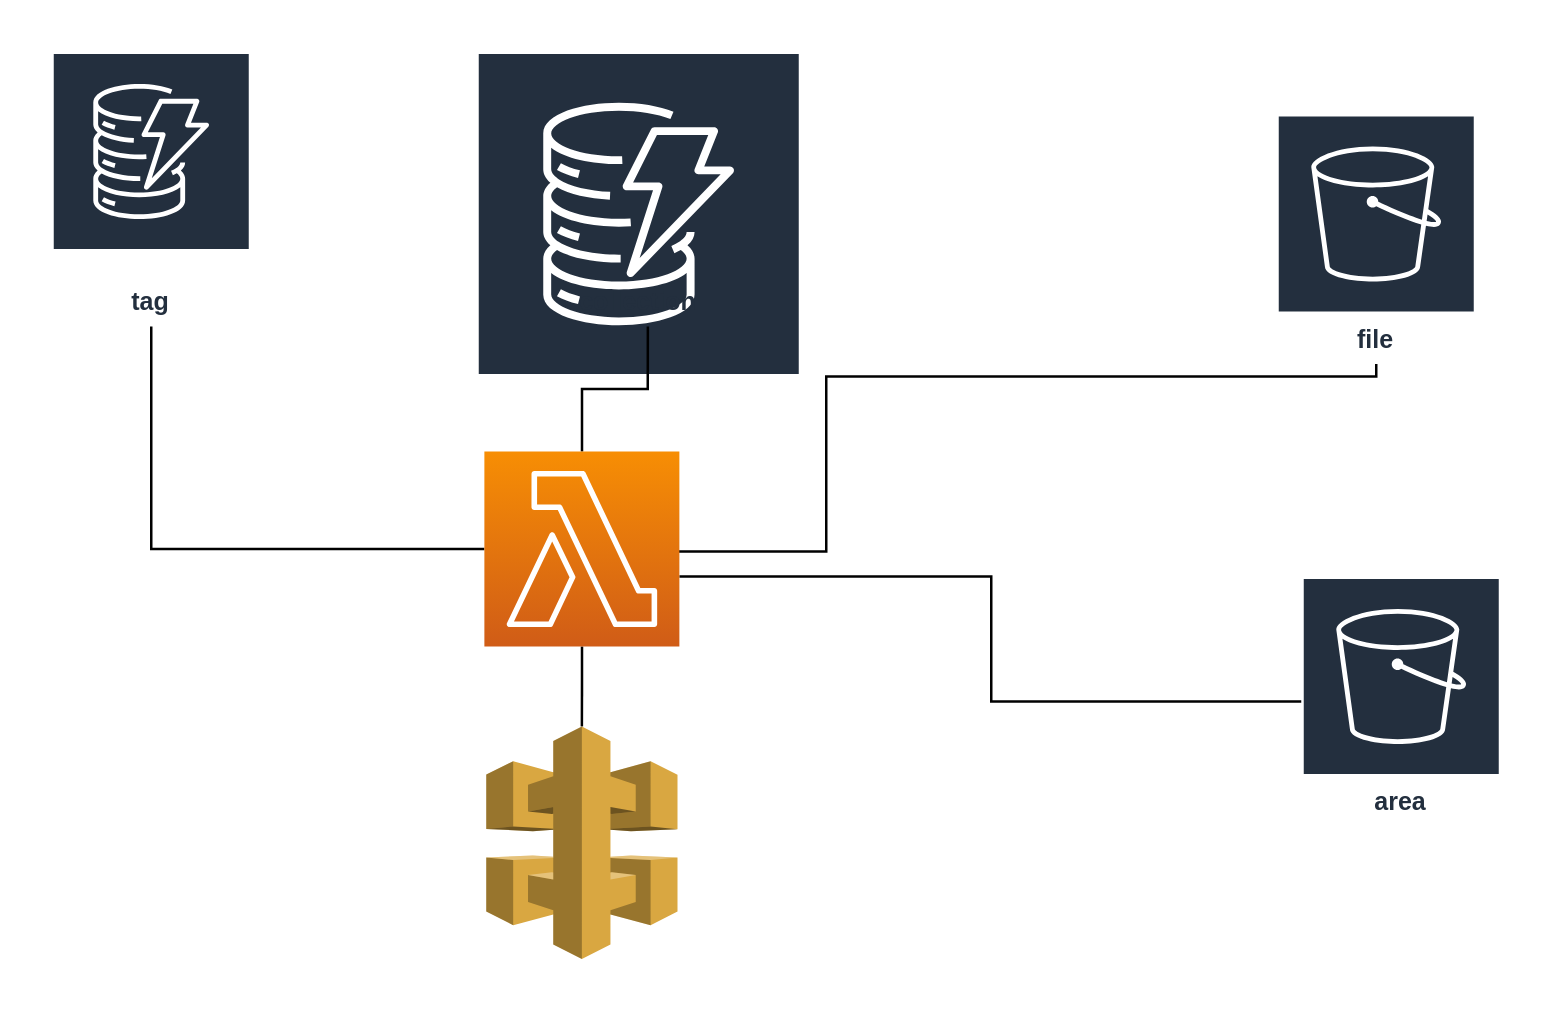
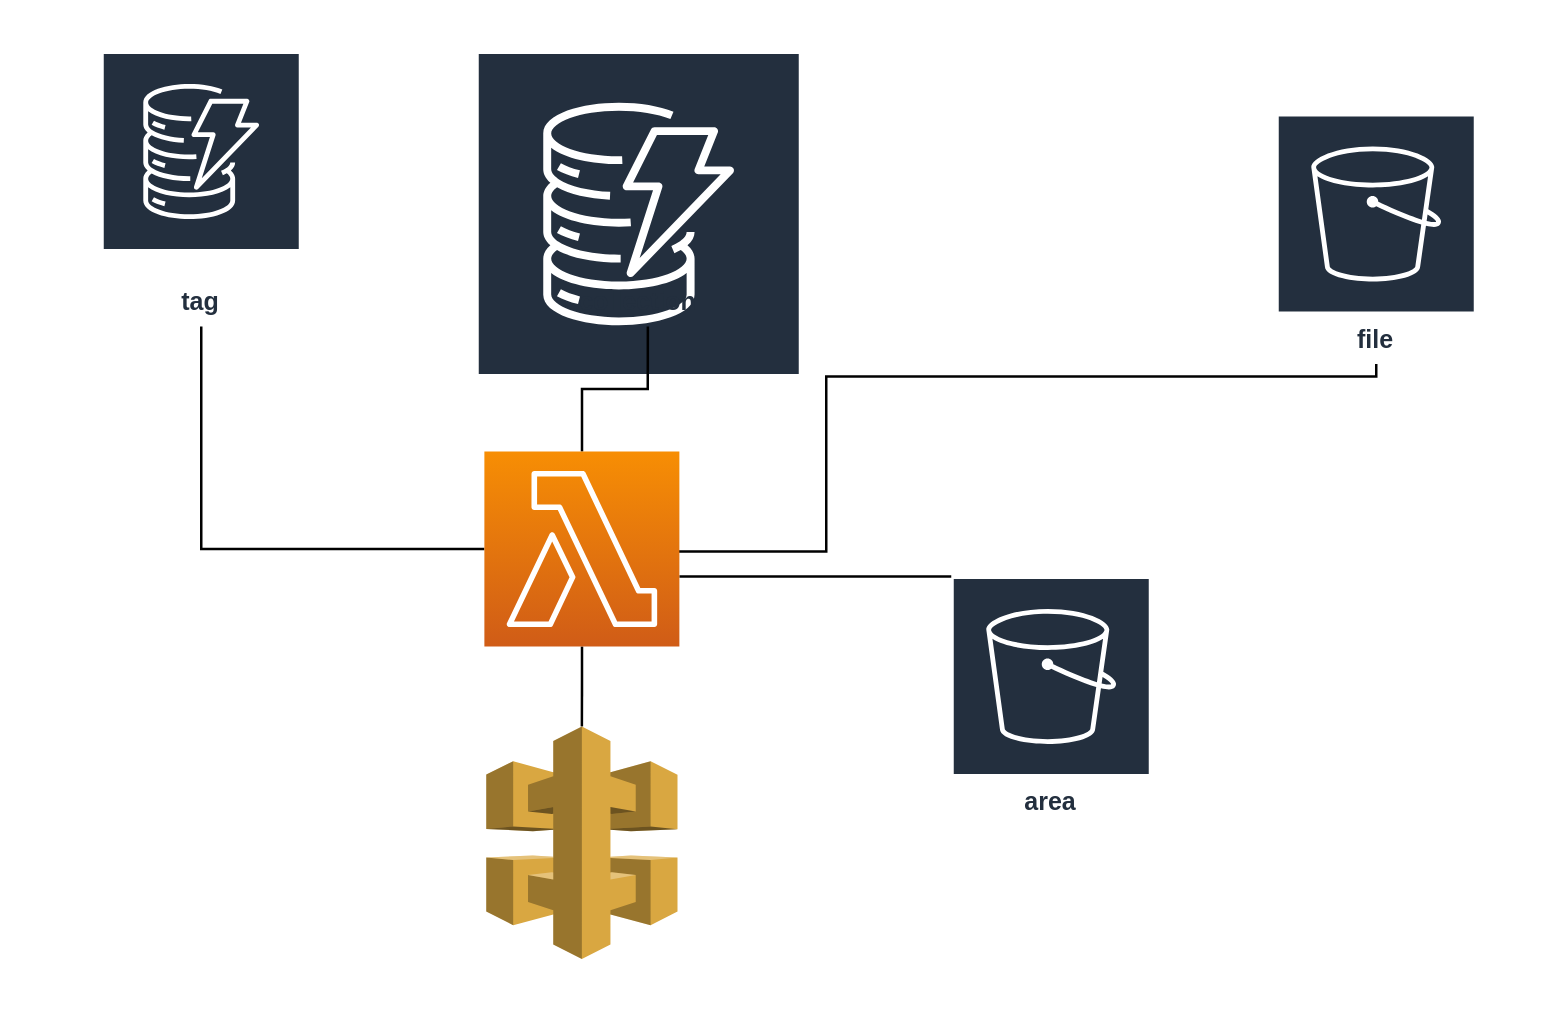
  <mxCell id="0" />
  <mxCell id="1" parent="0" />
  <mxCell id="2" style="edgeStyle=orthogonalEdgeStyle;rounded=0;orthogonalLoop=1;jettySize=auto;html=1;strokeColor=#000000;endArrow=none;endFill=0;" edge="1" parent="1" source="3"><mxGeometry relative="1" as="geometry"><mxPoint x="270" y="220" as="targetPoint" /><Array as="points"><mxPoint x="330" y="150" /><mxPoint x="330" y="220" /></Array></mxGeometry></mxCell>
  <mxCell id="3" value="file" style="outlineConnect=0;fontColor=#232F3E;gradientColor=none;strokeColor=#ffffff;fillColor=#232F3E;dashed=0;verticalLabelPosition=middle;verticalAlign=bottom;align=center;html=1;whiteSpace=wrap;fontSize=10;fontStyle=1;spacing=3;shape=mxgraph.aws4.productIcon;prIcon=mxgraph.aws4.s3;" vertex="1" parent="1"><mxGeometry x="510" y="45" width="80" height="100" as="geometry" /></mxCell>
- <mxCell id="4" value="area" style="outlineConnect=0;fontColor=#232F3E;gradientColor=none;strokeColor=#ffffff;fillColor=#232F3E;dashed=0;verticalLabelPosition=middle;verticalAlign=bottom;align=center;html=1;whiteSpace=wrap;fontSize=10;fontStyle=1;spacing=3;shape=mxgraph.aws4.productIcon;prIcon=mxgraph.aws4.s3;" vertex="1" parent="1"><mxGeometry x="520" y="230" width="80" height="100" as="geometry" /></mxCell>
- <mxCell id="5" value="tag" style="outlineConnect=0;fontColor=#232F3E;gradientColor=none;strokeColor=#ffffff;fillColor=#232F3E;dashed=0;verticalLabelPosition=middle;verticalAlign=bottom;align=center;html=1;whiteSpace=wrap;fontSize=10;fontStyle=1;spacing=3;shape=mxgraph.aws4.productIcon;prIcon=mxgraph.aws4.dynamodb;" vertex="1" parent="1"><mxGeometry x="20" y="20" width="80" height="110" as="geometry" /></mxCell>
+ <mxCell id="4" value="area" style="outlineConnect=0;fontColor=#232F3E;gradientColor=none;strokeColor=#ffffff;fillColor=#232F3E;dashed=0;verticalLabelPosition=middle;verticalAlign=bottom;align=center;html=1;whiteSpace=wrap;fontSize=10;fontStyle=1;spacing=3;shape=mxgraph.aws4.productIcon;prIcon=mxgraph.aws4.s3;" vertex="1" parent="1"><mxGeometry x="380" y="230" width="80" height="100" as="geometry" /></mxCell>
+ <mxCell id="5" value="tag" style="outlineConnect=0;fontColor=#232F3E;gradientColor=none;strokeColor=#ffffff;fillColor=#232F3E;dashed=0;verticalLabelPosition=middle;verticalAlign=bottom;align=center;html=1;whiteSpace=wrap;fontSize=10;fontStyle=1;spacing=3;shape=mxgraph.aws4.productIcon;prIcon=mxgraph.aws4.dynamodb;" vertex="1" parent="1"><mxGeometry x="40" y="20" width="80" height="110" as="geometry" /></mxCell>
  <mxCell id="6" value="collection" style="outlineConnect=0;fontColor=#232F3E;gradientColor=none;strokeColor=#ffffff;fillColor=#232F3E;dashed=0;verticalLabelPosition=middle;verticalAlign=bottom;align=center;html=1;whiteSpace=wrap;fontSize=10;fontStyle=1;spacing=3;shape=mxgraph.aws4.productIcon;prIcon=mxgraph.aws4.dynamodb;" vertex="1" parent="1"><mxGeometry x="190" y="20" width="130" height="110" as="geometry" /></mxCell>
  <mxCell id="7" style="edgeStyle=orthogonalEdgeStyle;rounded=0;orthogonalLoop=1;jettySize=auto;html=1;exitX=0.5;exitY=0;exitDx=0;exitDy=0;exitPerimeter=0;endArrow=none;endFill=0;" edge="1" parent="1" source="8" target="12"><mxGeometry relative="1" as="geometry" /></mxCell>
  <mxCell id="8" value="" style="outlineConnect=0;dashed=0;verticalLabelPosition=bottom;verticalAlign=top;align=center;html=1;shape=mxgraph.aws3.api_gateway;fillColor=#D9A741;gradientColor=none;" vertex="1" parent="1"><mxGeometry x="194" y="290" width="76.5" height="93" as="geometry" /></mxCell>
  <mxCell id="9" style="edgeStyle=orthogonalEdgeStyle;rounded=0;orthogonalLoop=1;jettySize=auto;html=1;entryX=0.528;entryY=1;entryDx=0;entryDy=0;entryPerimeter=0;endArrow=none;endFill=0;" edge="1" parent="1" source="12" target="6"><mxGeometry relative="1" as="geometry" /></mxCell>
  <mxCell id="10" style="edgeStyle=orthogonalEdgeStyle;rounded=0;orthogonalLoop=1;jettySize=auto;html=1;endArrow=none;endFill=0;" edge="1" parent="1" source="12" target="5"><mxGeometry relative="1" as="geometry" /></mxCell>
  <mxCell id="11" style="edgeStyle=orthogonalEdgeStyle;rounded=0;orthogonalLoop=1;jettySize=auto;html=1;endArrow=none;endFill=0;" edge="1" parent="1" source="12" target="4"><mxGeometry relative="1" as="geometry"><Array as="points"><mxPoint x="396" y="230" /><mxPoint x="396" y="280" /></Array></mxGeometry></mxCell>
  <mxCell id="12" value="" style="outlineConnect=0;fontColor=#232F3E;gradientColor=#F78E04;gradientDirection=north;fillColor=#D05C17;strokeColor=#ffffff;dashed=0;verticalLabelPosition=bottom;verticalAlign=top;align=center;html=1;fontSize=12;fontStyle=0;aspect=fixed;shape=mxgraph.aws4.resourceIcon;resIcon=mxgraph.aws4.lambda;" vertex="1" parent="1"><mxGeometry x="193.25" y="180" width="78" height="78" as="geometry" /></mxCell>
